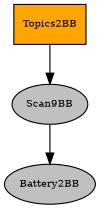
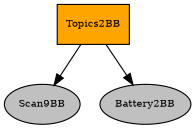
  digraph {
    fontname="times-roman"
    node [fillcolor=gray fontcolor=black fontname="times-roman" fontsize=9 shape=ellipse style=filled]
    edge [fontname="times-roman"]
    n1 [fillcolor=orange label=Topics2BB shape=box]
    n2 [label=Scan9BB]
    n3 [label=Battery2BB]
    n1 -> n2
-   n2 -> n3
+   n1 -> n3
  }
